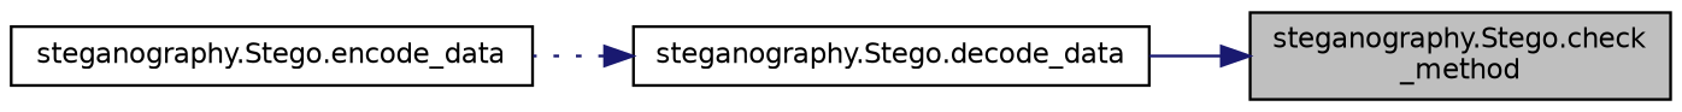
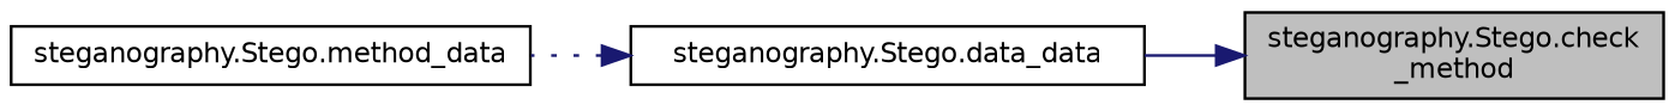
  digraph {
    rankdir=RL
    node [color=black fillcolor=white fontname=Helvetica fontsize=10 shape=record style=filled]
    edge [color=midnightblue dir=back fontname=Helvetica fontsize=10 labelfontname=Helvetica labelfontsize=10]
    n1 [fillcolor=grey75 fontcolor=black height=0.2 label="steganography.Stego.check\l_method" width=0.4]
-   n2 [height=0.2 label="steganography.Stego.decode_data" width=0.4]
-   n3 [height=0.2 label="steganography.Stego.encode_data" width=0.4]
+   n2 [height=0.2 label="steganography.Stego.data_data" width=0.4]
+   n3 [height=0.2 label="steganography.Stego.method_data" width=0.4]
    n1 -> n2 [style=solid]
    n2 -> n3 [style=dotted]
  }
